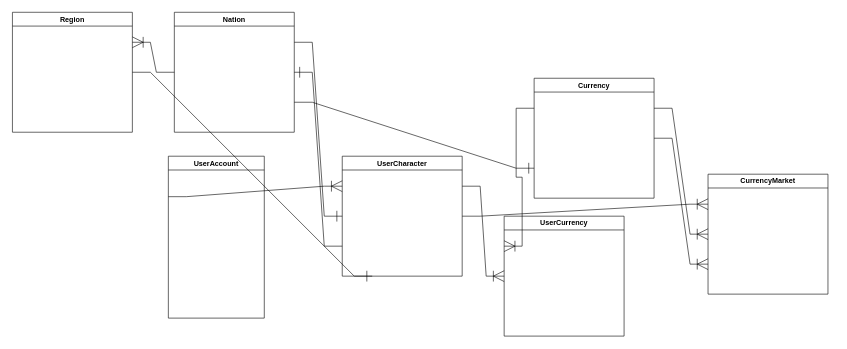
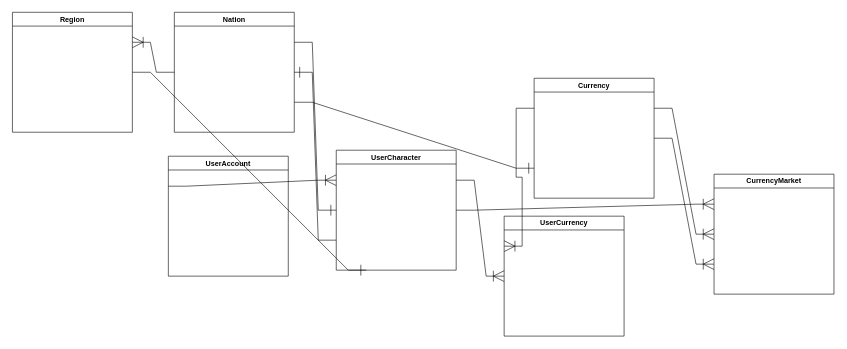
  <mxCell id="0" />
  <mxCell id="1" parent="0" />
  <mxCell id="2" value="Currency" style="swimlane;whiteSpace=wrap;html=1;" parent="1" vertex="1"><mxGeometry x="890" y="130" width="200" height="200" as="geometry" /></mxCell>
- <mxCell id="3" value="UserCharacter" style="swimlane;whiteSpace=wrap;html=1;" parent="1" vertex="1"><mxGeometry x="570" y="260" width="200" height="200" as="geometry" /></mxCell>
+ <mxCell id="3" value="UserCharacter" style="swimlane;whiteSpace=wrap;html=1;" parent="1" vertex="1"><mxGeometry x="560" y="250" width="200" height="200" as="geometry" /></mxCell>
  <mxCell id="4" value="UserCurrency" style="swimlane;whiteSpace=wrap;html=1;" parent="1" vertex="1"><mxGeometry x="840" y="360" width="200" height="200" as="geometry" /></mxCell>
- <mxCell id="5" value="UserAccount" style="swimlane;whiteSpace=wrap;html=1;" parent="1" vertex="1"><mxGeometry x="280" y="260" width="160" height="270" as="geometry" /></mxCell>
+ <mxCell id="5" value="UserAccount" style="swimlane;whiteSpace=wrap;html=1;" parent="1" vertex="1"><mxGeometry x="280" y="260" width="200" height="200" as="geometry" /></mxCell>
  <mxCell id="6" value="" style="edgeStyle=entityRelationEdgeStyle;fontSize=12;html=1;endArrow=ERoneToMany;rounded=0;endSize=16;exitX=0;exitY=0.25;exitDx=0;exitDy=0;entryX=0;entryY=0.25;entryDx=0;entryDy=0;" parent="1" source="5" target="3" edge="1"><mxGeometry width="100" height="100" relative="1" as="geometry"><mxPoint x="160" y="650" as="sourcePoint" /><mxPoint x="250" y="400" as="targetPoint" /></mxGeometry></mxCell>
  <mxCell id="7" value="" style="edgeStyle=entityRelationEdgeStyle;fontSize=12;html=1;endArrow=ERoneToMany;rounded=0;endSize=16;exitX=0;exitY=0.25;exitDx=0;exitDy=0;entryX=0;entryY=0.25;entryDx=0;entryDy=0;" parent="1" source="2" target="4" edge="1"><mxGeometry width="100" height="100" relative="1" as="geometry"><mxPoint x="130" y="660" as="sourcePoint" /><mxPoint x="260" y="410" as="targetPoint" /></mxGeometry></mxCell>
  <mxCell id="8" value="" style="edgeStyle=entityRelationEdgeStyle;fontSize=12;html=1;endArrow=ERoneToMany;rounded=0;endSize=16;exitX=1;exitY=0.25;exitDx=0;exitDy=0;entryX=0;entryY=0.5;entryDx=0;entryDy=0;" parent="1" source="3" target="4" edge="1"><mxGeometry width="100" height="100" relative="1" as="geometry"><mxPoint x="140" y="670" as="sourcePoint" /><mxPoint x="270" y="420" as="targetPoint" /></mxGeometry></mxCell>
  <mxCell id="9" value="Nation" style="swimlane;whiteSpace=wrap;html=1;" parent="1" vertex="1"><mxGeometry x="290" y="20" width="200" height="200" as="geometry" /></mxCell>
  <mxCell id="10" value="" style="edgeStyle=entityRelationEdgeStyle;fontSize=12;html=1;endArrow=ERone;endFill=1;rounded=0;startSize=16;endSize=16;exitX=1;exitY=0.25;exitDx=0;exitDy=0;entryX=0;entryY=0.5;entryDx=0;entryDy=0;" parent="1" source="9" target="3" edge="1"><mxGeometry x="-1" y="233" width="100" height="100" relative="1" as="geometry"><mxPoint x="80" y="400" as="sourcePoint" /><mxPoint x="180" y="300" as="targetPoint" /><mxPoint x="-230" y="193" as="offset" /></mxGeometry></mxCell>
  <mxCell id="11" value="" style="edgeStyle=entityRelationEdgeStyle;fontSize=12;html=1;endArrow=ERone;endFill=1;rounded=0;startSize=16;endSize=16;exitX=0;exitY=0.75;exitDx=0;exitDy=0;entryX=1;entryY=0.5;entryDx=0;entryDy=0;" parent="1" source="3" target="9" edge="1"><mxGeometry x="-1" y="233" width="100" height="100" relative="1" as="geometry"><mxPoint x="490" y="80" as="sourcePoint" /><mxPoint x="580" y="370" as="targetPoint" /><mxPoint x="-230" y="193" as="offset" /></mxGeometry></mxCell>
  <mxCell id="12" value="Region" style="swimlane;whiteSpace=wrap;html=1;" vertex="1" parent="1"><mxGeometry x="20" y="20" width="200" height="200" as="geometry" /></mxCell>
  <mxCell id="13" value="" style="edgeStyle=entityRelationEdgeStyle;fontSize=12;html=1;endArrow=ERoneToMany;rounded=0;endSize=16;entryX=1;entryY=0.25;entryDx=0;entryDy=0;exitX=0;exitY=0.5;exitDx=0;exitDy=0;" edge="1" parent="1" source="9" target="12"><mxGeometry width="100" height="100" relative="1" as="geometry"><mxPoint x="290" y="60" as="sourcePoint" /><mxPoint x="220" y="60" as="targetPoint" /></mxGeometry></mxCell>
  <mxCell id="14" value="" style="edgeStyle=entityRelationEdgeStyle;fontSize=12;html=1;endArrow=ERone;endFill=1;rounded=0;startSize=16;endSize=16;exitX=1;exitY=0.75;exitDx=0;exitDy=0;entryX=0;entryY=0.75;entryDx=0;entryDy=0;" edge="1" parent="1" source="9" target="2"><mxGeometry x="-1" y="233" width="100" height="100" relative="1" as="geometry"><mxPoint x="500" y="80" as="sourcePoint" /><mxPoint x="580" y="370" as="targetPoint" /><mxPoint x="-230" y="193" as="offset" /></mxGeometry></mxCell>
- <mxCell id="15" value="CurrencyMarket" style="swimlane;whiteSpace=wrap;html=1;startSize=23;" vertex="1" parent="1"><mxGeometry x="1180" y="290" width="200" height="200" as="geometry" /></mxCell>
+ <mxCell id="15" value="CurrencyMarket" style="swimlane;whiteSpace=wrap;html=1;startSize=23;" vertex="1" parent="1"><mxGeometry x="1190" y="290" width="200" height="200" as="geometry" /></mxCell>
  <mxCell id="16" value="" style="edgeStyle=entityRelationEdgeStyle;fontSize=12;html=1;endArrow=ERoneToMany;rounded=0;endSize=16;exitX=1;exitY=0.5;exitDx=0;exitDy=0;entryX=0;entryY=0.25;entryDx=0;entryDy=0;" edge="1" parent="1" source="3" target="15"><mxGeometry width="100" height="100" relative="1" as="geometry"><mxPoint x="780" y="320" as="sourcePoint" /><mxPoint x="850" y="470" as="targetPoint" /></mxGeometry></mxCell>
  <mxCell id="17" value="" style="edgeStyle=entityRelationEdgeStyle;fontSize=12;html=1;endArrow=ERoneToMany;rounded=0;endSize=16;exitX=1;exitY=0.25;exitDx=0;exitDy=0;entryX=0;entryY=0.5;entryDx=0;entryDy=0;" edge="1" parent="1" source="2" target="15"><mxGeometry width="100" height="100" relative="1" as="geometry"><mxPoint x="790" y="330" as="sourcePoint" /><mxPoint x="860" y="480" as="targetPoint" /></mxGeometry></mxCell>
  <mxCell id="18" value="" style="edgeStyle=entityRelationEdgeStyle;fontSize=12;html=1;endArrow=ERoneToMany;rounded=0;endSize=16;exitX=1;exitY=0.5;exitDx=0;exitDy=0;entryX=0;entryY=0.75;entryDx=0;entryDy=0;" edge="1" parent="1" source="2" target="15"><mxGeometry width="100" height="100" relative="1" as="geometry"><mxPoint x="1100" y="190" as="sourcePoint" /><mxPoint x="1170" y="410" as="targetPoint" /></mxGeometry></mxCell>
  <mxCell id="19" value="" style="edgeStyle=entityRelationEdgeStyle;fontSize=12;html=1;endArrow=ERone;endFill=1;rounded=0;startSize=16;endSize=16;exitX=1;exitY=0.5;exitDx=0;exitDy=0;entryX=0.25;entryY=1;entryDx=0;entryDy=0;" edge="1" parent="1" source="12" target="3"><mxGeometry x="-1" y="233" width="100" height="100" relative="1" as="geometry"><mxPoint x="580" y="420" as="sourcePoint" /><mxPoint x="590" y="510" as="targetPoint" /><mxPoint x="-230" y="193" as="offset" /></mxGeometry></mxCell>
